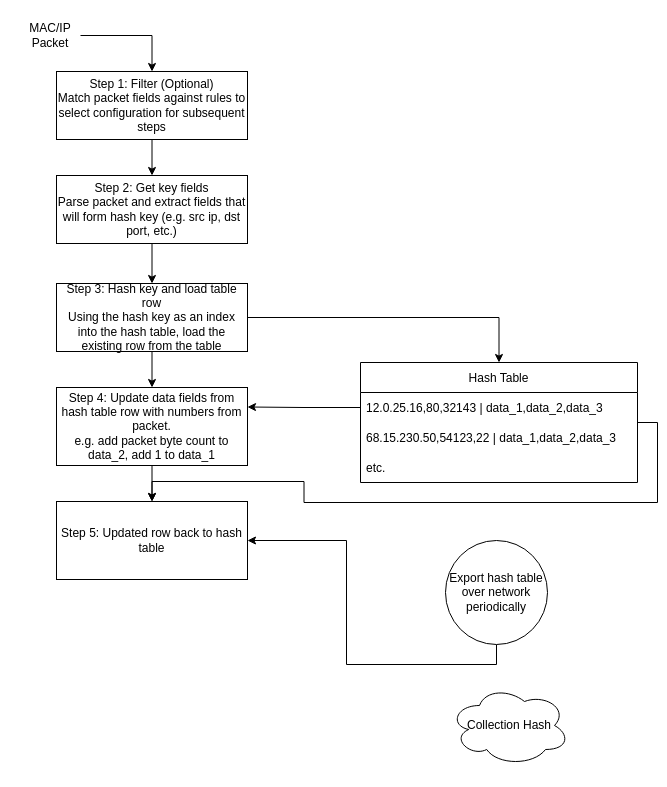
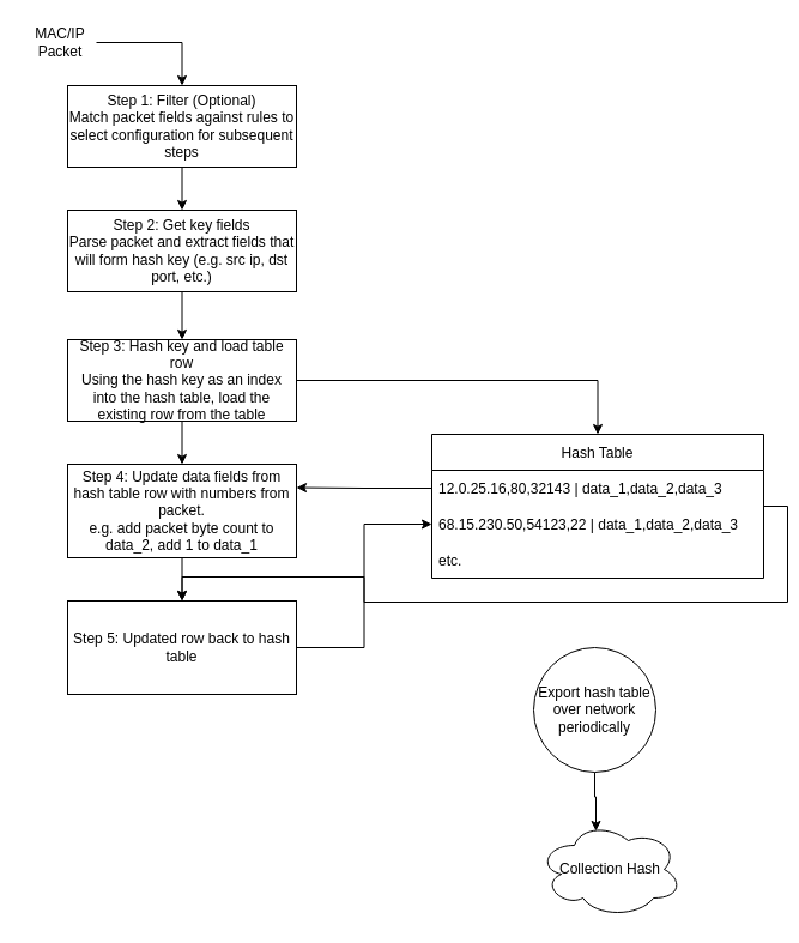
  <mxCell id="0" />
  <mxCell id="1" parent="0" />
  <mxCell id="2" style="edgeStyle=orthogonalEdgeStyle;rounded=0;orthogonalLoop=1;jettySize=auto;html=1;exitX=0.5;exitY=1;exitDx=0;exitDy=0;entryX=0.5;entryY=0;entryDx=0;entryDy=0;" edge="1" parent="1" source="3" target="5"><mxGeometry relative="1" as="geometry" /></mxCell>
  <mxCell id="3" value="&lt;div&gt;Step 1: Filter (Optional)&lt;/div&gt;Match packet fields against rules to select configuration for subsequent steps" style="rounded=0;whiteSpace=wrap;html=1;" vertex="1" parent="1"><mxGeometry x="56" y="71" width="191" height="68" as="geometry" /></mxCell>
  <mxCell id="4" style="edgeStyle=orthogonalEdgeStyle;rounded=0;orthogonalLoop=1;jettySize=auto;html=1;exitX=0.5;exitY=1;exitDx=0;exitDy=0;entryX=0.5;entryY=0;entryDx=0;entryDy=0;" edge="1" parent="1" source="5" target="8"><mxGeometry relative="1" as="geometry" /></mxCell>
  <mxCell id="5" value="&lt;div&gt;Step 2: Get key fields&lt;/div&gt;&lt;div&gt;Parse packet and extract fields that will form hash key (e.g. src ip, dst port, etc.)&lt;br&gt;&lt;/div&gt;" style="rounded=0;whiteSpace=wrap;html=1;" vertex="1" parent="1"><mxGeometry x="56" y="175" width="191" height="68" as="geometry" /></mxCell>
  <mxCell id="6" style="edgeStyle=orthogonalEdgeStyle;rounded=0;orthogonalLoop=1;jettySize=auto;html=1;exitX=0.5;exitY=1;exitDx=0;exitDy=0;entryX=0.5;entryY=0;entryDx=0;entryDy=0;" edge="1" parent="1" source="8" target="17"><mxGeometry relative="1" as="geometry" /></mxCell>
  <mxCell id="7" style="edgeStyle=orthogonalEdgeStyle;rounded=0;orthogonalLoop=1;jettySize=auto;html=1;exitX=1;exitY=0.5;exitDx=0;exitDy=0;entryX=0.5;entryY=0;entryDx=0;entryDy=0;" edge="1" parent="1" source="8" target="12"><mxGeometry relative="1" as="geometry" /></mxCell>
  <mxCell id="8" value="&lt;div&gt;Step 3: Hash key and load table row&lt;/div&gt;&lt;div&gt;Using the hash key as an index into the hash table, load the existing row from the table&lt;br&gt;&lt;/div&gt;" style="rounded=0;whiteSpace=wrap;html=1;" vertex="1" parent="1"><mxGeometry x="56" y="283" width="191" height="68" as="geometry" /></mxCell>
  <mxCell id="9" style="edgeStyle=orthogonalEdgeStyle;rounded=0;orthogonalLoop=1;jettySize=auto;html=1;exitX=1;exitY=0.5;exitDx=0;exitDy=0;entryX=0.5;entryY=0;entryDx=0;entryDy=0;" edge="1" parent="1" source="10" target="3"><mxGeometry relative="1" as="geometry" /></mxCell>
  <mxCell id="10" value="MAC/IP Packet" style="text;html=1;strokeColor=none;fillColor=none;align=center;verticalAlign=middle;whiteSpace=wrap;rounded=0;" vertex="1" parent="1"><mxGeometry x="20" y="20" width="60" height="30" as="geometry" /></mxCell>
  <mxCell id="11" style="edgeStyle=orthogonalEdgeStyle;rounded=0;orthogonalLoop=1;jettySize=auto;html=1;exitX=1;exitY=0.5;exitDx=0;exitDy=0;" edge="1" parent="1" source="12" target="20"><mxGeometry relative="1" as="geometry" /></mxCell>
  <mxCell id="12" value="Hash Table" style="swimlane;fontStyle=0;childLayout=stackLayout;horizontal=1;startSize=30;horizontalStack=0;resizeParent=1;resizeParentMax=0;resizeLast=0;collapsible=1;marginBottom=0;" vertex="1" parent="1"><mxGeometry x="360" y="362" width="277" height="120" as="geometry" /></mxCell>
  <mxCell id="13" value="12.0.25.16,80,32143 | data_1,data_2,data_3" style="text;strokeColor=none;fillColor=none;align=left;verticalAlign=middle;spacingLeft=4;spacingRight=4;overflow=hidden;points=[[0,0.5],[1,0.5]];portConstraint=eastwest;rotatable=0;" vertex="1" parent="12"><mxGeometry y="30" width="277" height="30" as="geometry" /></mxCell>
  <mxCell id="14" value="68.15.230.50,54123,22 | data_1,data_2,data_3" style="text;strokeColor=none;fillColor=none;align=left;verticalAlign=middle;spacingLeft=4;spacingRight=4;overflow=hidden;points=[[0,0.5],[1,0.5]];portConstraint=eastwest;rotatable=0;" vertex="1" parent="12"><mxGeometry y="60" width="277" height="30" as="geometry" /></mxCell>
  <mxCell id="15" value="etc." style="text;strokeColor=none;fillColor=none;align=left;verticalAlign=middle;spacingLeft=4;spacingRight=4;overflow=hidden;points=[[0,0.5],[1,0.5]];portConstraint=eastwest;rotatable=0;" vertex="1" parent="12"><mxGeometry y="90" width="277" height="30" as="geometry" /></mxCell>
  <mxCell id="16" style="edgeStyle=orthogonalEdgeStyle;rounded=0;orthogonalLoop=1;jettySize=auto;html=1;exitX=0.5;exitY=1;exitDx=0;exitDy=0;entryX=0.5;entryY=0;entryDx=0;entryDy=0;" edge="1" parent="1" source="17" target="20"><mxGeometry relative="1" as="geometry" /></mxCell>
  <mxCell id="17" value="&lt;div&gt;Step 4: Update data fields from hash table row with numbers from packet.&lt;/div&gt;&lt;div&gt;e.g. add packet byte count to data_2, add 1 to data_1&lt;br&gt;&lt;/div&gt;" style="rounded=0;whiteSpace=wrap;html=1;" vertex="1" parent="1"><mxGeometry x="56" y="387" width="191" height="78" as="geometry" /></mxCell>
  <mxCell id="18" style="edgeStyle=orthogonalEdgeStyle;rounded=0;orthogonalLoop=1;jettySize=auto;html=1;exitX=0;exitY=0.5;exitDx=0;exitDy=0;entryX=1;entryY=0.25;entryDx=0;entryDy=0;" edge="1" parent="1" source="13" target="17"><mxGeometry relative="1" as="geometry" /></mxCell>
+ <mxCell id="19" style="edgeStyle=orthogonalEdgeStyle;rounded=0;orthogonalLoop=1;jettySize=auto;html=1;exitX=1;exitY=0.5;exitDx=0;exitDy=0;entryX=0;entryY=0.5;entryDx=0;entryDy=0;" edge="1" parent="1" source="20" target="14"><mxGeometry relative="1" as="geometry" /></mxCell>
  <mxCell id="20" value="Step 5: Updated row back to hash table" style="rounded=0;whiteSpace=wrap;html=1;" vertex="1" parent="1"><mxGeometry x="56" y="501" width="191" height="78" as="geometry" /></mxCell>
- <mxCell id="21" style="edgeStyle=orthogonalEdgeStyle;rounded=0;orthogonalLoop=1;jettySize=auto;html=1;exitX=0.5;exitY=1;exitDx=0;exitDy=0;" edge="1" parent="1" source="22" target="20"><mxGeometry relative="1" as="geometry" /></mxCell>
+ <mxCell id="21" style="edgeStyle=orthogonalEdgeStyle;rounded=0;orthogonalLoop=1;jettySize=auto;html=1;exitX=0.5;exitY=1;exitDx=0;exitDy=0;entryX=0.4;entryY=0.1;entryDx=0;entryDy=0;entryPerimeter=0;" edge="1" parent="1" source="22" target="23"><mxGeometry relative="1" as="geometry" /></mxCell>
  <mxCell id="22" value="Export hash table over network periodically" style="ellipse;whiteSpace=wrap;html=1;" vertex="1" parent="1"><mxGeometry x="445" y="540" width="102" height="104" as="geometry" /></mxCell>
  <mxCell id="23" value="Collection Hash" style="ellipse;shape=cloud;whiteSpace=wrap;html=1;" vertex="1" parent="1"><mxGeometry x="449" y="685" width="120" height="80" as="geometry" /></mxCell>
